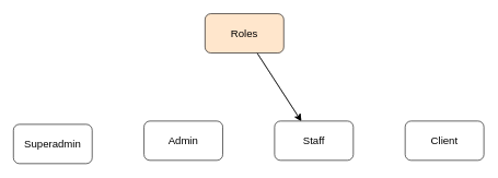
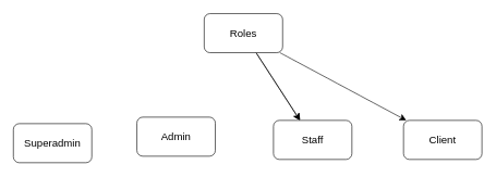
  <mxCell id="0" />
  <mxCell id="1" parent="0" />
  <mxCell id="2" value="" style="edgeStyle=none;curved=1;rounded=0;orthogonalLoop=1;jettySize=auto;html=1;fontSize=12;startSize=8;endSize=8;" edge="1" parent="1" source="5" target="7"><mxGeometry relative="1" as="geometry" /></mxCell>
  <mxCell id="3" value="" style="edgeStyle=none;curved=1;rounded=0;orthogonalLoop=1;jettySize=auto;html=1;fontSize=12;startSize=8;endSize=8;" edge="1" parent="1" source="5" target="7"><mxGeometry relative="1" as="geometry" /></mxCell>
- <mxCell id="5" value="Roles" style="rounded=1;whiteSpace=wrap;html=1;fontSize=16;fillColor=#ffe6cc;" vertex="1" parent="1"><mxGeometry x="312" y="20" width="120" height="60" as="geometry" /></mxCell>
+ <mxCell id="4" value="" style="edgeStyle=none;curved=1;rounded=0;orthogonalLoop=1;jettySize=auto;html=1;fontSize=12;startSize=8;endSize=8;" edge="1" parent="1" source="5" target="9"><mxGeometry relative="1" as="geometry" /></mxCell>
+ <mxCell id="5" value="Roles" style="rounded=1;whiteSpace=wrap;html=1;fontSize=16;" vertex="1" parent="1"><mxGeometry x="312" y="20" width="120" height="60" as="geometry" /></mxCell>
  <mxCell id="6" value="Superadmin" style="rounded=1;whiteSpace=wrap;html=1;fontSize=16;" vertex="1" parent="1"><mxGeometry x="20" y="189" width="120" height="60" as="geometry" /></mxCell>
  <mxCell id="7" value="Staff" style="rounded=1;whiteSpace=wrap;html=1;fontSize=16;" vertex="1" parent="1"><mxGeometry x="418" y="184" width="120" height="60" as="geometry" /></mxCell>
- <mxCell id="8" value="Admin" style="rounded=1;whiteSpace=wrap;html=1;fontSize=16;" vertex="1" parent="1"><mxGeometry x="219" y="184" width="120" height="60" as="geometry" /></mxCell>
+ <mxCell id="8" value="Admin" style="rounded=1;whiteSpace=wrap;html=1;fontSize=16;" vertex="1" parent="1"><mxGeometry x="209" y="179" width="120" height="60" as="geometry" /></mxCell>
  <mxCell id="9" value="Client" style="rounded=1;whiteSpace=wrap;html=1;fontSize=16;" vertex="1" parent="1"><mxGeometry x="617" y="184" width="120" height="60" as="geometry" /></mxCell>
